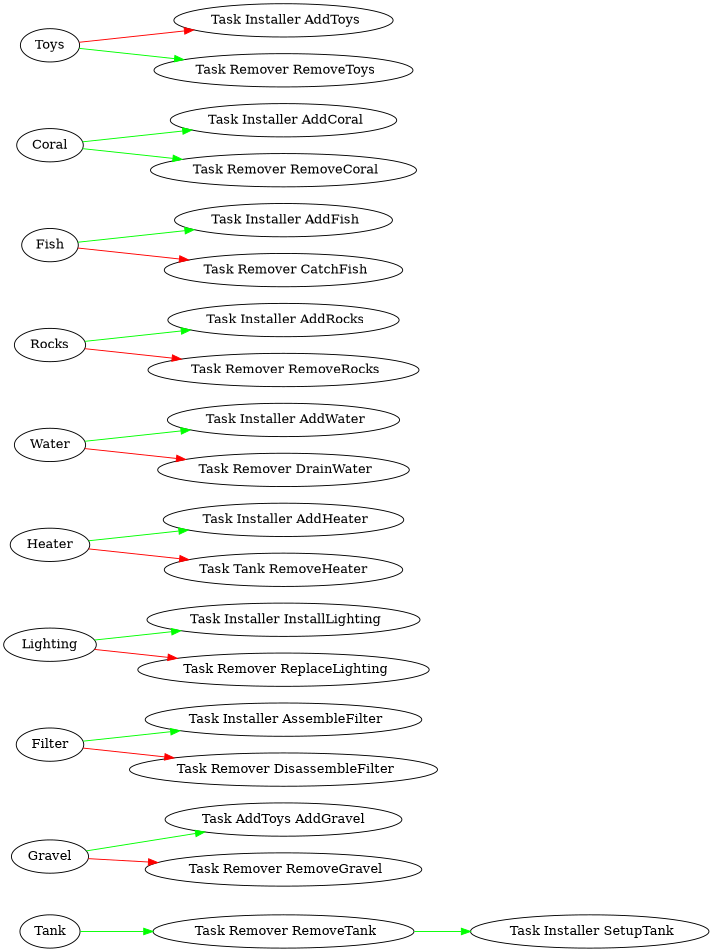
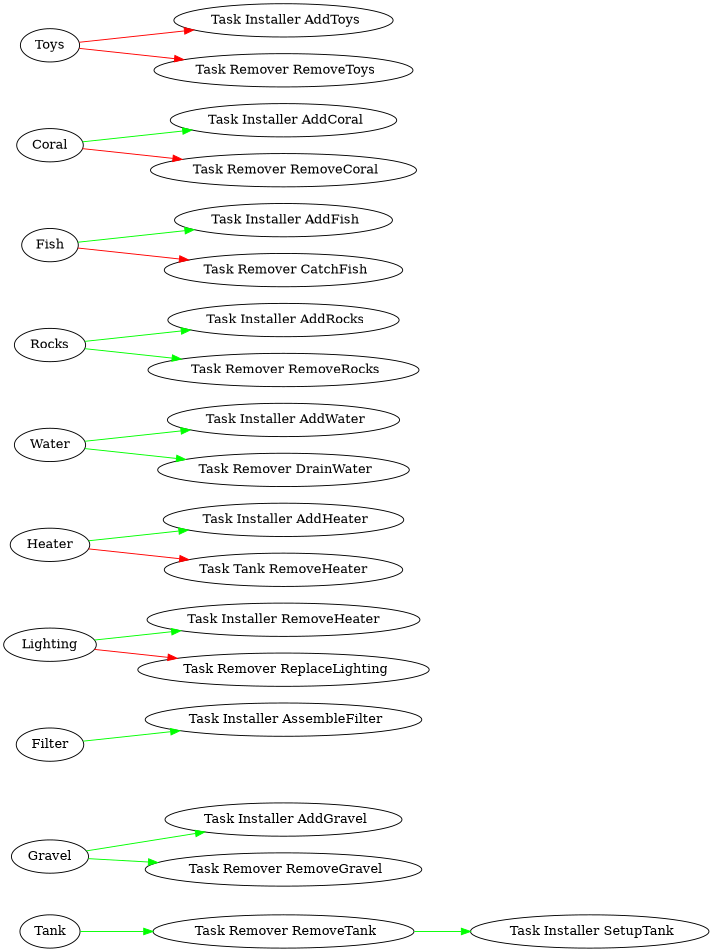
  digraph {
    rankdir=LR
    edge [color=green]
    Tank
    " Task Remover RemoveTank"
    " Task Installer SetupTank"
    Gravel
-   " Task Installer AddGravel" [label="Task AddToys AddGravel"]
+   " Task Installer AddGravel"
    " Task Remover RemoveGravel"
    Filter
    " Task Installer AssembleFilter"
-   " Task Remover DisassembleFilter"
    Lighting
-   " Task Installer InstallLighting"
+   " Task Installer InstallLighting" [label="Task Installer RemoveHeater"]
    " Task Remover ReplaceLighting"
    Heater
    " Task Installer AddHeater"
    n15 [label="Task Tank RemoveHeater"]
    Water
    " Task Installer AddWater"
    " Task Remover DrainWater"
    Rocks
    " Task Installer AddRocks"
    " Task Remover RemoveRocks"
    Fish
    " Task Installer AddFish"
    " Task Remover CatchFish"
    Coral
    " Task Installer AddCoral"
    " Task Remover RemoveCoral"
    Toys
    " Task Installer AddToys"
    " Task Remover RemoveToys"
    Tank -> " Task Remover RemoveTank"
    " Task Remover RemoveTank" -> " Task Installer SetupTank"
    Gravel -> " Task Installer AddGravel"
-   Gravel -> " Task Remover RemoveGravel" [color=red]
+   Gravel -> " Task Remover RemoveGravel"
    Filter -> " Task Installer AssembleFilter"
-   Filter -> " Task Remover DisassembleFilter" [color=red]
    Lighting -> " Task Installer InstallLighting"
    Lighting -> " Task Remover ReplaceLighting" [color=red]
    Heater -> " Task Installer AddHeater"
    Heater -> n15 [color=red]
    Water -> " Task Installer AddWater"
-   Water -> " Task Remover DrainWater" [color=red]
+   Water -> " Task Remover DrainWater"
    Rocks -> " Task Installer AddRocks"
-   Rocks -> " Task Remover RemoveRocks" [color=red]
+   Rocks -> " Task Remover RemoveRocks"
    Fish -> " Task Installer AddFish"
    Fish -> " Task Remover CatchFish" [color=red]
    Coral -> " Task Installer AddCoral"
-   Coral -> " Task Remover RemoveCoral"
+   Coral -> " Task Remover RemoveCoral" [color=red]
    Toys -> " Task Installer AddToys" [color=red]
-   Toys -> " Task Remover RemoveToys"
+   Toys -> " Task Remover RemoveToys" [color=red]
  }
